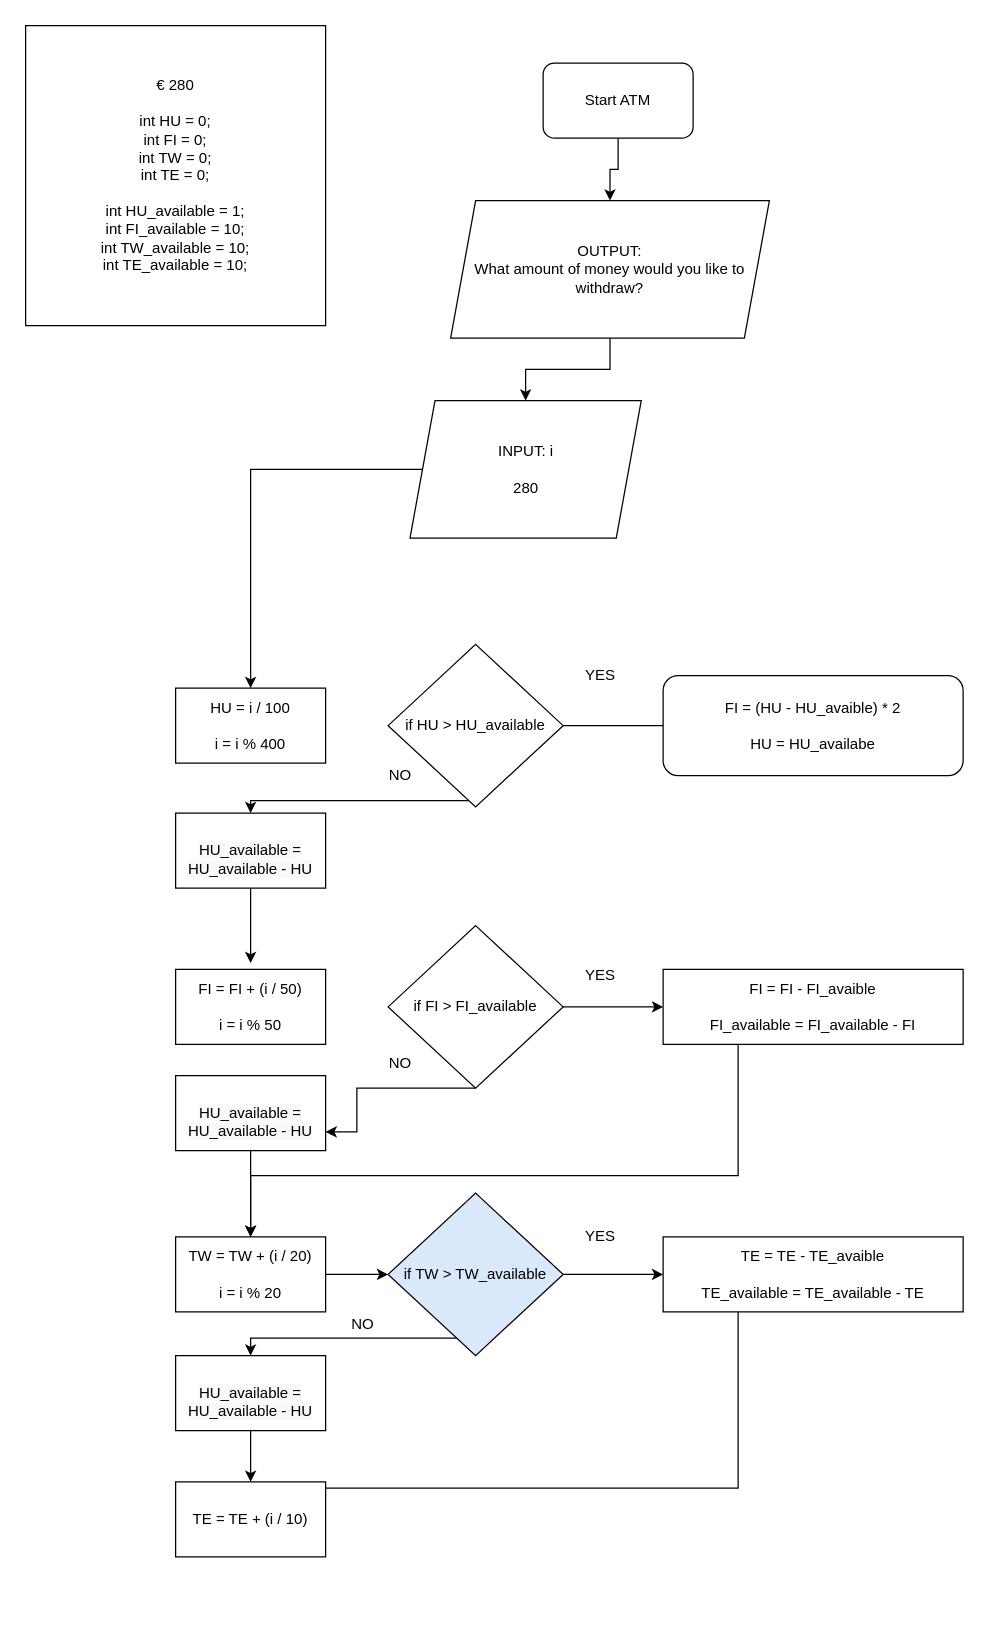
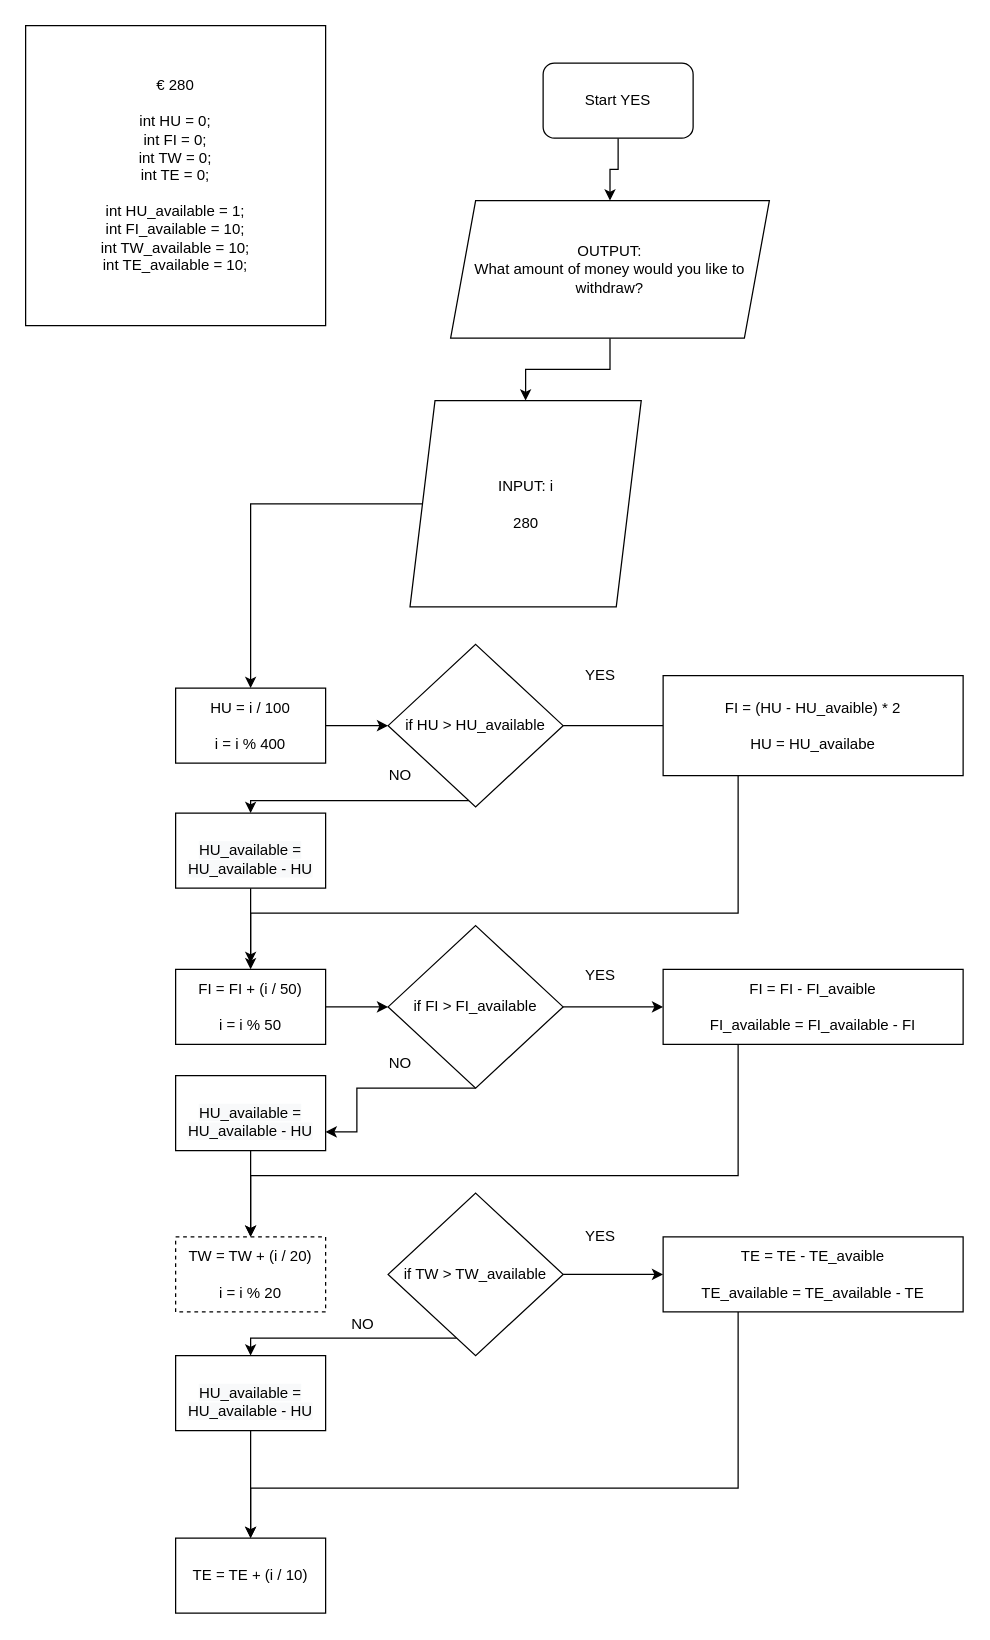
  <mxCell id="0" />
  <mxCell id="1" parent="0" />
  <mxCell id="2" value="€ 280&lt;br&gt;&lt;br&gt;int HU = 0;&lt;br&gt;int FI = 0;&lt;br&gt;int TW = 0;&lt;br&gt;int TE = 0;&lt;br&gt;&lt;br&gt;int HU_available = 1;&lt;br&gt;int FI_available = 10;&lt;br&gt;int TW_available = 10;&lt;br&gt;int TE_available = 10;" style="whiteSpace=wrap;html=1;aspect=fixed;" vertex="1" parent="1"><mxGeometry width="240" height="240" as="geometry" x="20" y="20" /></mxCell>
  <mxCell id="3" style="edgeStyle=orthogonalEdgeStyle;rounded=0;orthogonalLoop=1;jettySize=auto;html=1;entryX=0.5;entryY=0;entryDx=0;entryDy=0;" edge="1" parent="1" source="4" target="6"><mxGeometry relative="1" as="geometry" /></mxCell>
- <mxCell id="4" value="Start ATM" style="rounded=1;whiteSpace=wrap;html=1;" vertex="1" parent="1"><mxGeometry x="434" y="50" width="120" height="60" as="geometry" /></mxCell>
+ <mxCell id="4" value="Start YES" style="rounded=1;whiteSpace=wrap;html=1;" vertex="1" parent="1"><mxGeometry x="434" y="50" width="120" height="60" as="geometry" /></mxCell>
  <mxCell id="5" style="edgeStyle=orthogonalEdgeStyle;rounded=0;orthogonalLoop=1;jettySize=auto;html=1;entryX=0.5;entryY=0;entryDx=0;entryDy=0;" edge="1" parent="1" source="6" target="8"><mxGeometry relative="1" as="geometry" /></mxCell>
  <mxCell id="6" value="OUTPUT:&lt;br&gt;What amount of money would you like to withdraw?" style="shape=parallelogram;perimeter=parallelogramPerimeter;whiteSpace=wrap;html=1;fixedSize=1;" vertex="1" parent="1"><mxGeometry x="360" y="160" width="255" height="110" as="geometry" /></mxCell>
  <mxCell id="7" style="edgeStyle=orthogonalEdgeStyle;rounded=0;orthogonalLoop=1;jettySize=auto;html=1;entryX=0.5;entryY=0;entryDx=0;entryDy=0;" edge="1" parent="1" source="8" target="10"><mxGeometry relative="1" as="geometry" /></mxCell>
- <mxCell id="8" value="INPUT: i&lt;br&gt;&lt;br&gt;280" style="shape=parallelogram;perimeter=parallelogramPerimeter;whiteSpace=wrap;html=1;fixedSize=1;" vertex="1" parent="1"><mxGeometry x="327.5" y="320" width="185" height="110" as="geometry" /></mxCell>
+ <mxCell id="8" value="INPUT: i&lt;br&gt;&lt;br&gt;280" style="shape=parallelogram;perimeter=parallelogramPerimeter;whiteSpace=wrap;html=1;fixedSize=1;" vertex="1" parent="1"><mxGeometry x="327.5" y="320" width="185" height="165" as="geometry" /></mxCell>
+ <mxCell id="9" style="edgeStyle=orthogonalEdgeStyle;rounded=0;orthogonalLoop=1;jettySize=auto;html=1;entryX=0;entryY=0.5;entryDx=0;entryDy=0;" edge="1" parent="1" source="10" target="12"><mxGeometry relative="1" as="geometry" /></mxCell>
  <mxCell id="10" value="HU = i / 100&lt;br&gt;&lt;br&gt;i = i % 400" style="rounded=0;whiteSpace=wrap;html=1;" vertex="1" parent="1"><mxGeometry x="140" y="550" width="120" height="60" as="geometry" /></mxCell>
  <mxCell id="11" style="edgeStyle=orthogonalEdgeStyle;rounded=0;orthogonalLoop=1;jettySize=auto;html=1;entryX=0.5;entryY=0;entryDx=0;entryDy=0;" edge="1" parent="1" source="12" target="38"><mxGeometry relative="1" as="geometry"><Array as="points"><mxPoint x="200" y="640" /></Array></mxGeometry></mxCell>
  <mxCell id="12" value="if HU &amp;gt; HU_available" style="rhombus;whiteSpace=wrap;html=1;" vertex="1" parent="1"><mxGeometry x="310" y="515" width="140" height="130" as="geometry" /></mxCell>
  <mxCell id="13" value="" style="endArrow=none;html=1;exitX=1;exitY=0.5;exitDx=0;exitDy=0;entryX=0;entryY=0.5;entryDx=0;entryDy=0;" edge="1" parent="1" source="12" target="16"><mxGeometry width="50" height="50" relative="1" as="geometry"><mxPoint x="480" y="580" as="sourcePoint" /><mxPoint x="530" y="575" as="targetPoint" /></mxGeometry></mxCell>
  <mxCell id="14" value="YES" style="text;html=1;strokeColor=none;fillColor=none;align=center;verticalAlign=middle;whiteSpace=wrap;rounded=0;" vertex="1" parent="1"><mxGeometry x="460" y="530" width="40" height="20" as="geometry" /></mxCell>
- <mxCell id="16" value="FI = (HU - HU_avaible) * 2&lt;br&gt;&lt;br&gt;HU = HU_availabe" style="whiteSpace=wrap;html=1;rounded=1;" vertex="1" parent="1"><mxGeometry x="530" y="540" width="240" height="80" as="geometry" /></mxCell>
+ <mxCell id="15" value="" style="edgeStyle=orthogonalEdgeStyle;rounded=0;orthogonalLoop=1;jettySize=auto;html=1;entryX=0.5;entryY=0;entryDx=0;entryDy=0;" edge="1" parent="1" source="16" target="18"><mxGeometry relative="1" as="geometry"><mxPoint x="200" y="720" as="targetPoint" /><Array as="points"><mxPoint x="590" y="730" /><mxPoint x="200" y="730" /></Array></mxGeometry></mxCell>
+ <mxCell id="16" value="FI = (HU - HU_avaible) * 2&lt;br&gt;&lt;br&gt;HU = HU_availabe" style="rounded=0;whiteSpace=wrap;html=1;" vertex="1" parent="1"><mxGeometry x="530" y="540" width="240" height="80" as="geometry" /></mxCell>
+ <mxCell id="17" style="edgeStyle=orthogonalEdgeStyle;rounded=0;orthogonalLoop=1;jettySize=auto;html=1;entryX=0;entryY=0.5;entryDx=0;entryDy=0;" edge="1" parent="1" source="18" target="21"><mxGeometry relative="1" as="geometry" /></mxCell>
  <mxCell id="18" value="FI = FI + (i / 50)&lt;br&gt;&lt;br&gt;i = i % 50" style="rounded=0;whiteSpace=wrap;html=1;" vertex="1" parent="1"><mxGeometry x="140" y="775" width="120" height="60" as="geometry" /></mxCell>
  <mxCell id="19" style="edgeStyle=orthogonalEdgeStyle;rounded=0;orthogonalLoop=1;jettySize=auto;html=1;entryX=0;entryY=0.5;entryDx=0;entryDy=0;" edge="1" parent="1" source="21" target="23"><mxGeometry relative="1" as="geometry" /></mxCell>
  <mxCell id="20" style="edgeStyle=orthogonalEdgeStyle;rounded=0;orthogonalLoop=1;jettySize=auto;html=1;entryX=1;entryY=0.75;entryDx=0;entryDy=0;" edge="1" parent="1" source="21" target="40"><mxGeometry relative="1" as="geometry"><Array as="points"><mxPoint x="285" y="870" /><mxPoint x="285" y="905" /></Array></mxGeometry></mxCell>
  <mxCell id="21" value="if FI &amp;gt; FI_available" style="rhombus;whiteSpace=wrap;html=1;" vertex="1" parent="1"><mxGeometry x="310" y="740" width="140" height="130" as="geometry" /></mxCell>
  <mxCell id="22" style="edgeStyle=orthogonalEdgeStyle;rounded=0;orthogonalLoop=1;jettySize=auto;html=1;entryX=0.5;entryY=0;entryDx=0;entryDy=0;" edge="1" parent="1" source="23" target="26"><mxGeometry relative="1" as="geometry"><Array as="points"><mxPoint x="590" y="940" /><mxPoint x="200" y="940" /></Array></mxGeometry></mxCell>
  <mxCell id="23" value="FI = FI - FI_avaible&lt;br&gt;&lt;br&gt;FI_available = FI_available - FI" style="rounded=0;whiteSpace=wrap;html=1;" vertex="1" parent="1"><mxGeometry x="530" y="775" width="240" height="60" as="geometry" /></mxCell>
  <mxCell id="24" value="NO" style="text;html=1;strokeColor=none;fillColor=none;align=center;verticalAlign=middle;whiteSpace=wrap;rounded=0;" vertex="1" parent="1"><mxGeometry x="300" y="610" width="40" height="20" as="geometry" /></mxCell>
- <mxCell id="25" value="" style="edgeStyle=orthogonalEdgeStyle;rounded=0;orthogonalLoop=1;jettySize=auto;html=1;" edge="1" parent="1" source="26" target="29"><mxGeometry relative="1" as="geometry" /></mxCell>
- <mxCell id="26" value="TW = TW + (i / 20)&lt;br&gt;&lt;br&gt;i = i % 20" style="rounded=0;whiteSpace=wrap;html=1;" vertex="1" parent="1"><mxGeometry x="140" y="989" width="120" height="60" as="geometry" /></mxCell>
+ <mxCell id="26" value="TW = TW + (i / 20)&lt;br&gt;&lt;br&gt;i = i % 20" style="rounded=0;whiteSpace=wrap;html=1;dashed=1;" vertex="1" parent="1"><mxGeometry x="140" y="989" width="120" height="60" as="geometry" /></mxCell>
  <mxCell id="27" value="" style="edgeStyle=orthogonalEdgeStyle;rounded=0;orthogonalLoop=1;jettySize=auto;html=1;" edge="1" parent="1" source="29" target="31"><mxGeometry relative="1" as="geometry" /></mxCell>
  <mxCell id="28" style="edgeStyle=orthogonalEdgeStyle;rounded=0;orthogonalLoop=1;jettySize=auto;html=1;entryX=0.5;entryY=0;entryDx=0;entryDy=0;" edge="1" parent="1" source="29" target="42"><mxGeometry relative="1" as="geometry"><Array as="points"><mxPoint x="200" y="1070" /></Array></mxGeometry></mxCell>
- <mxCell id="29" value="if TW &amp;gt; TW_available" style="rhombus;whiteSpace=wrap;html=1;fillColor=#dae8fc;" vertex="1" parent="1"><mxGeometry x="310" y="954" width="140" height="130" as="geometry" /></mxCell>
+ <mxCell id="29" value="if TW &amp;gt; TW_available" style="rhombus;whiteSpace=wrap;html=1;" vertex="1" parent="1"><mxGeometry x="310" y="954" width="140" height="130" as="geometry" /></mxCell>
  <mxCell id="30" style="edgeStyle=orthogonalEdgeStyle;rounded=0;orthogonalLoop=1;jettySize=auto;html=1;entryX=0.5;entryY=0;entryDx=0;entryDy=0;" edge="1" parent="1" source="31" target="34"><mxGeometry relative="1" as="geometry"><Array as="points"><mxPoint x="590" y="1190" /><mxPoint x="200" y="1190" /></Array></mxGeometry></mxCell>
  <mxCell id="31" value="TE = TE - TE_avaible&lt;br&gt;&lt;br&gt;TE_available = TE_available - TE" style="rounded=0;whiteSpace=wrap;html=1;" vertex="1" parent="1"><mxGeometry x="530" y="989" width="240" height="60" as="geometry" /></mxCell>
  <mxCell id="32" value="NO" style="text;html=1;strokeColor=none;fillColor=none;align=center;verticalAlign=middle;whiteSpace=wrap;rounded=0;" vertex="1" parent="1"><mxGeometry x="300" y="840" width="40" height="20" as="geometry" /></mxCell>
  <mxCell id="33" value="YES" style="text;html=1;strokeColor=none;fillColor=none;align=center;verticalAlign=middle;whiteSpace=wrap;rounded=0;" vertex="1" parent="1"><mxGeometry x="460" y="770" width="40" height="20" as="geometry" /></mxCell>
- <mxCell id="34" value="TE = TE + (i / 10)" style="rounded=0;whiteSpace=wrap;html=1;" vertex="1" parent="1"><mxGeometry x="140" y="1185" width="120" height="60" as="geometry" /></mxCell>
+ <mxCell id="34" value="TE = TE + (i / 10)" style="rounded=0;whiteSpace=wrap;html=1;" vertex="1" parent="1"><mxGeometry x="140" y="1230" width="120" height="60" as="geometry" /></mxCell>
  <mxCell id="35" value="NO" style="text;html=1;strokeColor=none;fillColor=none;align=center;verticalAlign=middle;whiteSpace=wrap;rounded=0;" vertex="1" parent="1"><mxGeometry x="270" y="1049" width="40" height="20" as="geometry" /></mxCell>
  <mxCell id="36" value="YES" style="text;html=1;strokeColor=none;fillColor=none;align=center;verticalAlign=middle;whiteSpace=wrap;rounded=0;" vertex="1" parent="1"><mxGeometry x="460" y="979" width="40" height="20" as="geometry" /></mxCell>
  <mxCell id="37" style="edgeStyle=orthogonalEdgeStyle;rounded=0;orthogonalLoop=1;jettySize=auto;html=1;" edge="1" parent="1" source="38"><mxGeometry relative="1" as="geometry"><mxPoint x="200" y="770" as="targetPoint" /></mxGeometry></mxCell>
  <mxCell id="38" value="&lt;br&gt;&lt;span style=&quot;color: rgb(0 , 0 , 0) ; font-family: &amp;#34;helvetica&amp;#34; ; font-size: 12px ; font-style: normal ; font-weight: 400 ; letter-spacing: normal ; text-align: center ; text-indent: 0px ; text-transform: none ; word-spacing: 0px ; background-color: rgb(248 , 249 , 250) ; display: inline ; float: none&quot;&gt;HU_available = HU_available - HU&lt;/span&gt;&lt;br&gt;" style="rounded=0;whiteSpace=wrap;html=1;" vertex="1" parent="1"><mxGeometry x="140" y="650" width="120" height="60" as="geometry" /></mxCell>
  <mxCell id="39" style="edgeStyle=orthogonalEdgeStyle;rounded=0;orthogonalLoop=1;jettySize=auto;html=1;entryX=0.5;entryY=0;entryDx=0;entryDy=0;" edge="1" parent="1" source="40" target="26"><mxGeometry relative="1" as="geometry" /></mxCell>
  <mxCell id="40" value="&lt;br&gt;&lt;span style=&quot;color: rgb(0 , 0 , 0) ; font-family: &amp;#34;helvetica&amp;#34; ; font-size: 12px ; font-style: normal ; font-weight: 400 ; letter-spacing: normal ; text-align: center ; text-indent: 0px ; text-transform: none ; word-spacing: 0px ; background-color: rgb(248 , 249 , 250) ; display: inline ; float: none&quot;&gt;HU_available = HU_available - HU&lt;/span&gt;&lt;br&gt;" style="rounded=0;whiteSpace=wrap;html=1;" vertex="1" parent="1"><mxGeometry x="140" y="860" width="120" height="60" as="geometry" /></mxCell>
  <mxCell id="41" style="edgeStyle=orthogonalEdgeStyle;rounded=0;orthogonalLoop=1;jettySize=auto;html=1;entryX=0.5;entryY=0;entryDx=0;entryDy=0;" edge="1" parent="1" source="42" target="34"><mxGeometry relative="1" as="geometry" /></mxCell>
  <mxCell id="42" value="&lt;br&gt;&lt;span style=&quot;color: rgb(0 , 0 , 0) ; font-family: &amp;#34;helvetica&amp;#34; ; font-size: 12px ; font-style: normal ; font-weight: 400 ; letter-spacing: normal ; text-align: center ; text-indent: 0px ; text-transform: none ; word-spacing: 0px ; background-color: rgb(248 , 249 , 250) ; display: inline ; float: none&quot;&gt;HU_available = HU_available - HU&lt;/span&gt;&lt;br&gt;" style="rounded=0;whiteSpace=wrap;html=1;" vertex="1" parent="1"><mxGeometry x="140" y="1084" width="120" height="60" as="geometry" /></mxCell>
